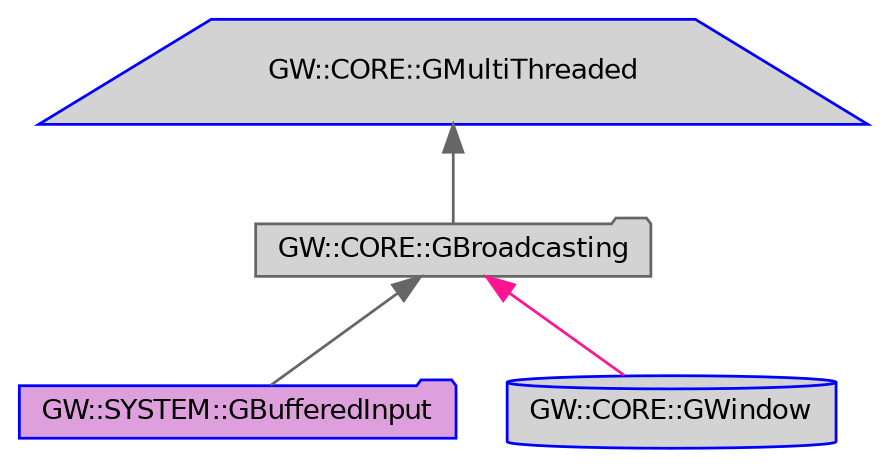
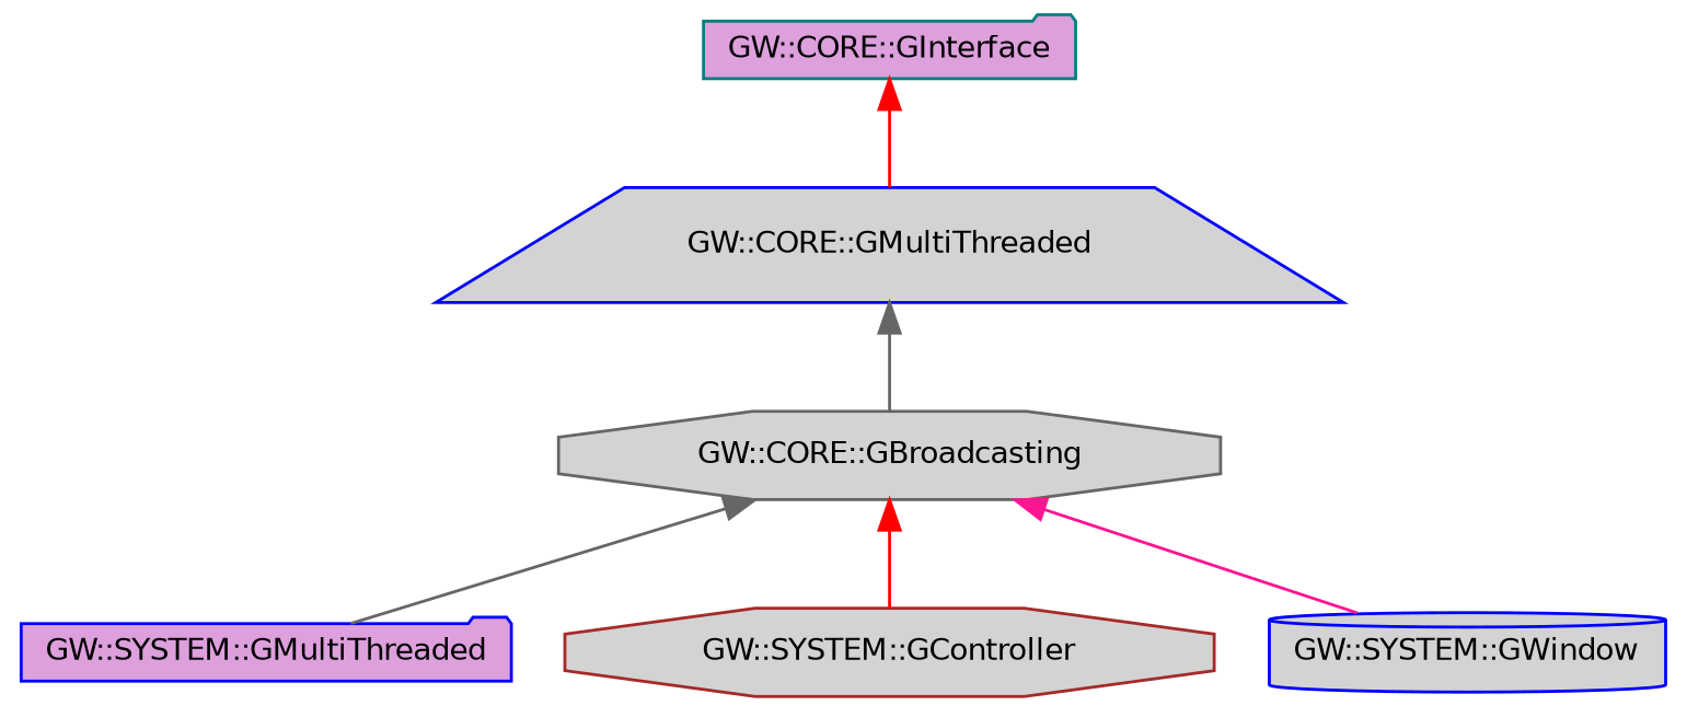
  digraph {
    node [color=blue fillcolor=lightgrey fontname=Helvetica fontsize=10 shape=octagon style=filled]
    edge [color=gray40 dir=back fontname=Helvetica fontsize=10 labelfontname=Helvetica labelfontsize=10 style=solid]
-   n1 [color=gray40 fontcolor=black height=0.2 label="GW::CORE::GBroadcasting" shape=folder width=0.4]
-   n2 [fillcolor=plum height=0.2 label="GW::SYSTEM::GBufferedInput" shape=folder width=0.4]
-   n4 [height=0.2 label="GW::CORE::GWindow" shape=cylinder width=0.4]
+   n1 [color=gray40 fontcolor=black height=0.2 label="GW::CORE::GBroadcasting" width=0.4]
+   n2 [fillcolor=plum height=0.2 label="GW::SYSTEM::GMultiThreaded" shape=folder width=0.4]
+   n3 [color=brown height=0.2 label="GW::SYSTEM::GController" width=0.4]
+   n4 [height=0.2 label="GW::SYSTEM::GWindow" shape=cylinder width=0.4]
    n5 [height=0.2 label="GW::CORE::GMultiThreaded" shape=trapezium width=0.4]
+   n6 [color=teal fillcolor=plum height=0.2 label="GW::CORE::GInterface" shape=folder width=0.4]
    n1 -> n2
+   n1 -> n3 [color=red]
    n1 -> n4 [color=deeppink]
    n5 -> n1
+   n6 -> n5 [color=red]
  }
